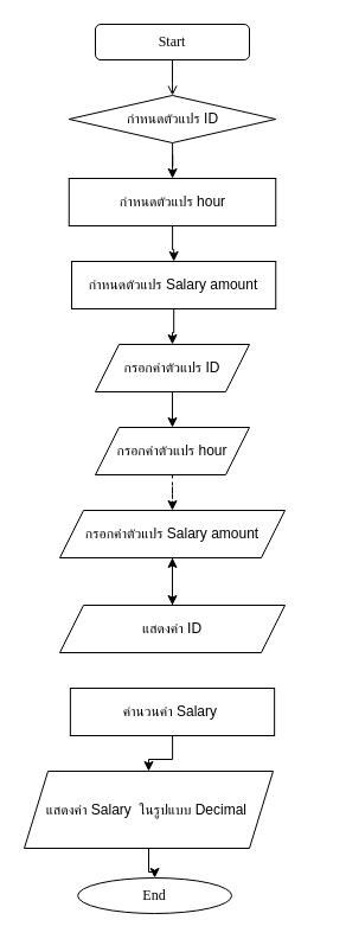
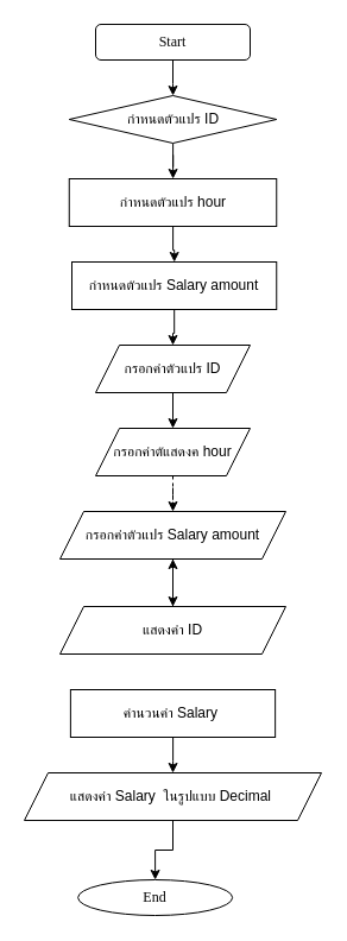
  <mxCell id="0" />
  <mxCell id="1" parent="0" />
- <mxCell id="2" value="" style="edgeStyle=orthogonalEdgeStyle;rounded=0;orthogonalLoop=1;jettySize=auto;html=1;endArrow=open;" parent="1" source="3" target="5" edge="1"><mxGeometry relative="1" as="geometry" /></mxCell>
+ <mxCell id="2" value="" style="edgeStyle=orthogonalEdgeStyle;rounded=0;orthogonalLoop=1;jettySize=auto;html=1;" parent="1" source="3" target="5" edge="1"><mxGeometry relative="1" as="geometry" /></mxCell>
  <mxCell id="3" value="&lt;font data-font-src=&quot;https://fonts.googleapis.com/css?family=Sarabun&quot; face=&quot;Sarabun&quot;&gt;Start&lt;/font&gt;" style="whiteSpace=wrap;html=1;rounded=1;" parent="1" vertex="1"><mxGeometry x="80" y="20" width="130" height="30" as="geometry" /></mxCell>
  <mxCell id="4" value="" style="edgeStyle=orthogonalEdgeStyle;rounded=0;orthogonalLoop=1;jettySize=auto;html=1;" parent="1" source="5" target="10" edge="1"><mxGeometry relative="1" as="geometry" /></mxCell>
  <mxCell id="5" value="กำหนดตัวแปร ID" style="rhombus;whiteSpace=wrap;html=1;" parent="1" vertex="1"><mxGeometry x="57.75" y="80" width="174.5" height="40" as="geometry" /></mxCell>
  <mxCell id="6" value="" style="edgeStyle=orthogonalEdgeStyle;rounded=0;orthogonalLoop=1;jettySize=auto;html=1;" parent="1" source="7" target="14" edge="1"><mxGeometry relative="1" as="geometry" /></mxCell>
  <mxCell id="7" value="กรอกค่าตัวแปร ID" style="shape=parallelogram;perimeter=parallelogramPerimeter;whiteSpace=wrap;html=1;fixedSize=1;" parent="1" vertex="1"><mxGeometry x="80" y="290" width="130" height="40" as="geometry" /></mxCell>
  <mxCell id="8" value="&lt;font face=&quot;Sarabun&quot;&gt;End&lt;/font&gt;" style="ellipse;whiteSpace=wrap;html=1;" parent="1" vertex="1"><mxGeometry x="65.12" y="740" width="130" height="30" as="geometry" /></mxCell>
  <mxCell id="9" value="" style="edgeStyle=orthogonalEdgeStyle;rounded=0;orthogonalLoop=1;jettySize=auto;html=1;" parent="1" source="10" target="12" edge="1"><mxGeometry relative="1" as="geometry" /></mxCell>
  <mxCell id="10" value="กำหนดตัวแปร hour" style="rounded=0;whiteSpace=wrap;html=1;" parent="1" vertex="1"><mxGeometry x="57.75" y="150" width="174.5" height="40" as="geometry" /></mxCell>
  <mxCell id="11" value="" style="edgeStyle=orthogonalEdgeStyle;rounded=0;orthogonalLoop=1;jettySize=auto;html=1;" parent="1" source="12" target="7" edge="1"><mxGeometry relative="1" as="geometry" /></mxCell>
  <mxCell id="12" value="กำหนดตัวแปร Salary amount" style="rounded=0;whiteSpace=wrap;html=1;" parent="1" vertex="1"><mxGeometry x="60" y="220" width="172.25" height="40" as="geometry" /></mxCell>
  <mxCell id="13" value="" style="edgeStyle=orthogonalEdgeStyle;rounded=0;orthogonalLoop=1;jettySize=auto;html=1;dashed=1;" parent="1" source="14" target="16" edge="1"><mxGeometry relative="1" as="geometry" /></mxCell>
- <mxCell id="14" value="กรอกค่าตัวแปร hour" style="shape=parallelogram;perimeter=parallelogramPerimeter;whiteSpace=wrap;html=1;fixedSize=1;" parent="1" vertex="1"><mxGeometry x="80" y="360" width="130" height="40" as="geometry" /></mxCell>
+ <mxCell id="14" value="กรอกค่าตัแสดงค hour" style="shape=parallelogram;perimeter=parallelogramPerimeter;whiteSpace=wrap;html=1;fixedSize=1;" parent="1" vertex="1"><mxGeometry x="80" y="360" width="130" height="40" as="geometry" /></mxCell>
  <mxCell id="15" value="" style="edgeStyle=orthogonalEdgeStyle;rounded=0;orthogonalLoop=1;jettySize=auto;html=1;" parent="1" source="16" edge="1"><mxGeometry relative="1" as="geometry"><mxPoint x="145" y="510" as="targetPoint" /></mxGeometry></mxCell>
  <mxCell id="16" value="กรอกค่าตัวแปร Salary amount" style="shape=parallelogram;perimeter=parallelogramPerimeter;whiteSpace=wrap;html=1;fixedSize=1;" parent="1" vertex="1"><mxGeometry x="50" y="430" width="190" height="40" as="geometry" /></mxCell>
  <mxCell id="17" value="" style="edgeStyle=orthogonalEdgeStyle;rounded=0;orthogonalLoop=1;jettySize=auto;html=1;" parent="1" source="18" target="16" edge="1"><mxGeometry relative="1" as="geometry" /></mxCell>
  <mxCell id="18" value="แสดงค่า ID" style="shape=parallelogram;perimeter=parallelogramPerimeter;whiteSpace=wrap;html=1;fixedSize=1;" parent="1" vertex="1"><mxGeometry x="50" y="510" width="190" height="40" as="geometry" /></mxCell>
  <mxCell id="19" value="" style="edgeStyle=orthogonalEdgeStyle;rounded=0;orthogonalLoop=1;jettySize=auto;html=1;" parent="1" source="20" target="22" edge="1"><mxGeometry relative="1" as="geometry" /></mxCell>
  <mxCell id="20" value="คำนวนค่า Salary&amp;nbsp;" style="rounded=0;whiteSpace=wrap;html=1;" parent="1" vertex="1"><mxGeometry x="58.88" y="580" width="172.25" height="40" as="geometry" /></mxCell>
  <mxCell id="21" value="" style="edgeStyle=orthogonalEdgeStyle;rounded=0;orthogonalLoop=1;jettySize=auto;html=1;" parent="1" source="22" target="8" edge="1"><mxGeometry relative="1" as="geometry" /></mxCell>
- <mxCell id="22" value="แสดงค่า Salary&amp;nbsp; ในรูปแบบ&amp;nbsp;Decimal&amp;nbsp;" style="shape=parallelogram;perimeter=parallelogramPerimeter;whiteSpace=wrap;html=1;fixedSize=1;" parent="1" vertex="1"><mxGeometry x="20" y="650" width="210" height="65" as="geometry" /></mxCell>
+ <mxCell id="22" value="แสดงค่า Salary&amp;nbsp; ในรูปแบบ&amp;nbsp;Decimal&amp;nbsp;" style="shape=parallelogram;perimeter=parallelogramPerimeter;whiteSpace=wrap;html=1;fixedSize=1;" parent="1" vertex="1"><mxGeometry x="20" y="650" width="250" height="40" as="geometry" /></mxCell>
